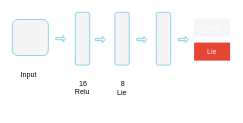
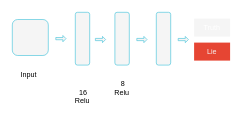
  <mxCell id="0" />
  <mxCell id="1" parent="0" />
  <mxCell id="2" value="" style="rounded=1;whiteSpace=wrap;html=1;fillColor=#F5F5F5;fontColor=#333333;strokeColor=#3ABFD9;" parent="1" vertex="1"><mxGeometry x="20" y="32" width="60" height="60" as="geometry" /></mxCell>
  <mxCell id="3" value="Input" style="text;html=1;align=center;verticalAlign=middle;resizable=0;points=[];autosize=1;strokeColor=none;fillColor=none;" parent="1" vertex="1"><mxGeometry x="24" y="111" width="45" height="27" as="geometry" /></mxCell>
  <mxCell id="4" value="" style="shape=flexArrow;endArrow=classic;html=1;rounded=0;strokeColor=#3ABFD9;fillColor=#F5F5F5;shadow=0;endWidth=5.717;endSize=1.398;width=3.7;" parent="1" edge="1"><mxGeometry width="50" height="50" relative="1" as="geometry"><mxPoint x="92" y="63.88" as="sourcePoint" /><mxPoint x="110" y="63.88" as="targetPoint" /></mxGeometry></mxCell>
  <mxCell id="5" value="" style="shape=flexArrow;endArrow=classic;html=1;rounded=0;strokeColor=#3ABFD9;fillColor=#F5F5F5;shadow=0;endWidth=5.717;endSize=1.398;width=3.7;" parent="1" edge="1"><mxGeometry width="50" height="50" relative="1" as="geometry"><mxPoint x="158" y="65.38" as="sourcePoint" /><mxPoint x="176" y="65.38" as="targetPoint" /></mxGeometry></mxCell>
  <mxCell id="6" value="" style="shape=flexArrow;endArrow=classic;html=1;rounded=0;strokeColor=#3ABFD9;fillColor=#F5F5F5;shadow=0;endWidth=5.717;endSize=1.398;width=3.7;" parent="1" edge="1"><mxGeometry width="50" height="50" relative="1" as="geometry"><mxPoint x="227" y="65.38" as="sourcePoint" /><mxPoint x="245" y="65.38" as="targetPoint" /></mxGeometry></mxCell>
  <mxCell id="7" value="" style="shape=flexArrow;endArrow=classic;html=1;rounded=0;strokeColor=#3ABFD9;fillColor=#F5F5F5;shadow=0;endWidth=5.717;endSize=1.398;width=3.7;" parent="1" edge="1"><mxGeometry width="50" height="50" relative="1" as="geometry"><mxPoint x="296" y="65.42" as="sourcePoint" /><mxPoint x="314" y="65.42" as="targetPoint" /></mxGeometry></mxCell>
  <mxCell id="8" value="&lt;font color=&quot;#ffffff&quot;&gt;Truth&lt;/font&gt;" style="rounded=0;whiteSpace=wrap;html=1;fillColor=#f5f5f5;strokeColor=none;" parent="1" vertex="1"><mxGeometry x="323" y="30.5" width="60" height="30" as="geometry" /></mxCell>
  <mxCell id="9" value="&lt;font color=&quot;#f5f5f5&quot;&gt;Lie&lt;/font&gt;" style="rounded=0;whiteSpace=wrap;html=1;fillColor=#e64533;strokeColor=none;" parent="1" vertex="1"><mxGeometry x="323" y="70.5" width="60" height="30" as="geometry" /></mxCell>
  <mxCell id="10" value="" style="rounded=1;whiteSpace=wrap;html=1;fillColor=#F5F5F5;fontColor=#333333;strokeColor=#3ABFD9;" parent="1" vertex="1"><mxGeometry x="125" y="20" width="24" height="88" as="geometry" /></mxCell>
  <mxCell id="11" value="" style="rounded=1;whiteSpace=wrap;html=1;fillColor=#F5F5F5;fontColor=#333333;strokeColor=#3ABFD9;" parent="1" vertex="1"><mxGeometry x="191" y="20" width="24" height="88" as="geometry" /></mxCell>
  <mxCell id="12" value="" style="rounded=1;whiteSpace=wrap;html=1;fillColor=#F5F5F5;fontColor=#333333;strokeColor=#3ABFD9;" parent="1" vertex="1"><mxGeometry x="260" y="20" width="24" height="88" as="geometry" /></mxCell>
- <mxCell id="13" value="&lt;div&gt;16&lt;/div&gt;&lt;div&gt;Relu&amp;nbsp;&lt;/div&gt;&lt;div&gt;&lt;br&gt;&lt;/div&gt;" style="text;html=1;align=center;verticalAlign=middle;resizable=0;points=[];autosize=1;strokeColor=none;fillColor=none;" parent="1" vertex="1"><mxGeometry x="113.5" y="124.5" width="48" height="57" as="geometry" /></mxCell>
- <mxCell id="14" value="&lt;div&gt;8&lt;/div&gt;&lt;div&gt;Lie&amp;nbsp;&lt;/div&gt;&lt;div&gt;&lt;br&gt;&lt;/div&gt;" style="text;html=1;align=center;verticalAlign=middle;resizable=0;points=[];autosize=1;strokeColor=none;fillColor=none;" parent="1" vertex="1"><mxGeometry x="179.5" y="125.5" width="48" height="57" as="geometry" /></mxCell>
+ <mxCell id="13" value="&lt;div&gt;16&lt;/div&gt;&lt;div&gt;Relu&amp;nbsp;&lt;/div&gt;&lt;div&gt;&lt;br&gt;&lt;/div&gt;" style="text;html=1;align=center;verticalAlign=middle;resizable=0;points=[];autosize=1;strokeColor=none;fillColor=none;" parent="1" vertex="1"><mxGeometry x="113.5" y="139.5" width="48" height="57" as="geometry" /></mxCell>
+ <mxCell id="14" value="&lt;div&gt;8&lt;/div&gt;&lt;div&gt;Relu&amp;nbsp;&lt;/div&gt;&lt;div&gt;&lt;br&gt;&lt;/div&gt;" style="text;html=1;align=center;verticalAlign=middle;resizable=0;points=[];autosize=1;strokeColor=none;fillColor=none;" parent="1" vertex="1"><mxGeometry x="179.5" y="125.5" width="48" height="57" as="geometry" /></mxCell>
